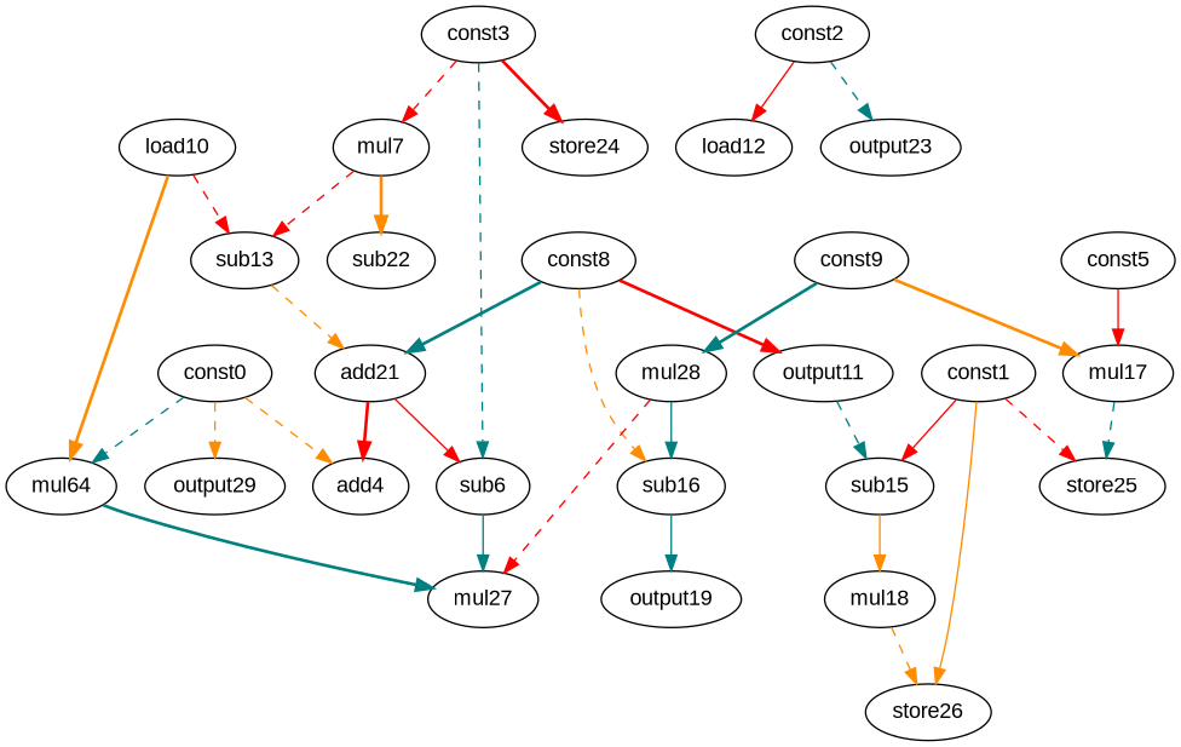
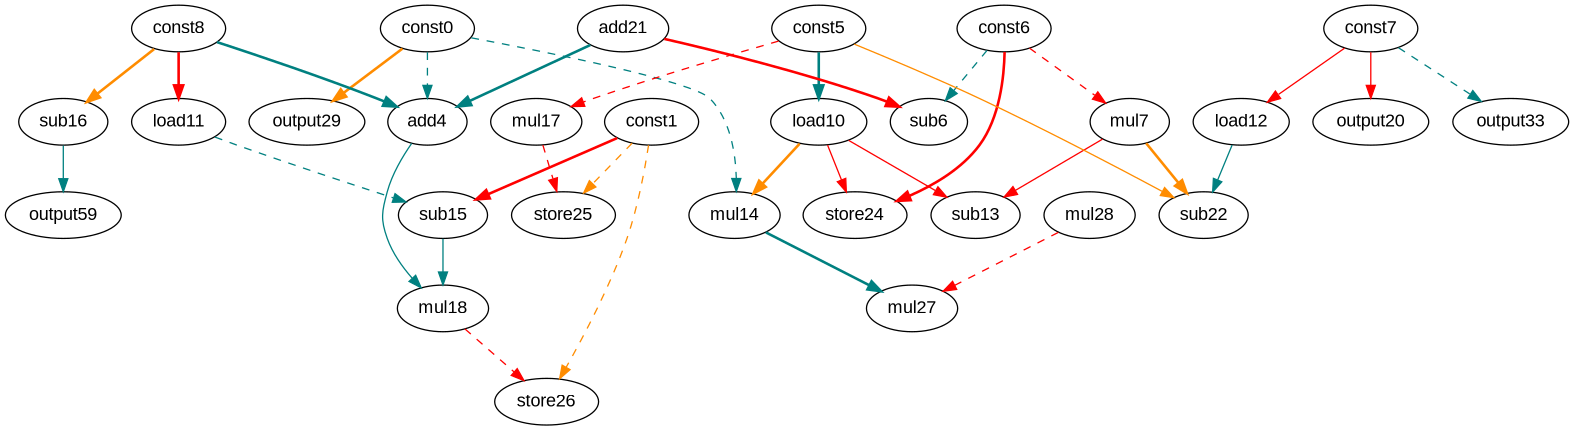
  digraph {
    fontname="Liberation Sans"
    node [fontname="Liberation Sans" opcode=const]
    edge [color=teal fontname="Liberation Sans" operand=0 style=solid]
    add4 [opcode=add]
    const0
-   mul14 [opcode=mul label=mul64]
+   mul14 [opcode=mul]
    output29 [opcode=output]
    mul18 [opcode=mul]
    mul27 [opcode=mul]
    sub15 [opcode=sub]
    const1
    store25 [opcode=store]
    store26 [opcode=store]
    load12 [opcode=load]
-   const2
-   output23 [opcode=output]
+   const2 [label=const7]
+   output20 [opcode=output]
+   output23 [opcode=output label=output33]
    sub22 [opcode=sub]
    sub6 [opcode=sub]
-   const3
+   const3 [label=const6]
    mul7 [opcode=mul]
    store24 [opcode=store]
    sub13 [opcode=sub]
    load10 [opcode=load]
    const5
    mul17 [opcode=mul]
    add21 [opcode=add]
-   load11 [opcode=load label=output11]
+   load11 [opcode=load]
    const8
    sub16 [opcode=sub]
-   output19 [opcode=output]
-   const9
+   output19 [opcode=output label=output59]
    mul28 [opcode=mul]
-   const0 -> add4 [color=darkorange style=dashed]
+   add4 -> mul18
+   const0 -> add4 [style=dashed]
    const0 -> mul14 [style=dashed]
-   const0 -> output29 [color=darkorange style=dashed]
+   const0 -> output29 [color=darkorange style=bold]
    mul14 -> mul27 [operand=1 style=bold]
-   mul18 -> store26 [color=darkorange operand=1 style=dashed]
-   sub15 -> mul18 [color=darkorange operand=1]
-   const1 -> sub15 [color=red]
-   const1 -> store25 [color=red operand=1 style=dashed]
-   const1 -> store26 [color=darkorange]
+   mul18 -> store26 [color=red operand=1 style=dashed]
+   sub15 -> mul18 [operand=1]
+   const1 -> sub15 [color=red style=bold]
+   const1 -> store25 [color=darkorange operand=1 style=dashed]
+   const1 -> store26 [color=darkorange style=dashed]
+   load12 -> sub22
    const2 -> load12 [color=red]
+   const2 -> output20 [color=red]
    const2 -> output23 [style=dashed]
-   sub6 -> mul27
    const3 -> sub6 [style=dashed]
    const3 -> mul7 [color=red style=dashed]
    const3 -> store24 [color=red operand=1 style=bold]
    mul7 -> sub22 [color=darkorange operand=1 style=bold]
-   mul7 -> sub13 [color=red operand=1 style=dashed]
-   sub13 -> add21 [color=darkorange operand=1 style=dashed]
+   mul7 -> sub13 [color=red operand=1]
    load10 -> mul14 [color=darkorange operand=1 style=bold]
-   load10 -> sub13 [color=red style=dashed]
-   const5 -> mul17 [color=red operand=1]
-   mul17 -> store25 [style=dashed]
-   add21 -> add4 [color=red operand=1 style=bold]
-   add21 -> sub6 [color=red operand=1]
+   load10 -> store24 [color=red]
+   load10 -> sub13 [color=red]
+   const5 -> sub22 [color=darkorange operand=1]
+   const5 -> load10 [style=bold]
+   const5 -> mul17 [color=red operand=1 style=dashed]
+   mul17 -> store25 [color=red style=dashed]
+   add21 -> add4 [operand=1 style=bold]
+   add21 -> sub6 [color=red operand=1 style=bold]
    load11 -> sub15 [operand=1 style=dashed]
-   const8 -> add21 [style=bold]
+   const8 -> add4 [style=bold]
    const8 -> load11 [color=red style=bold]
-   const8 -> sub16 [color=darkorange style=dashed]
+   const8 -> sub16 [color=darkorange style=bold]
    sub16 -> output19
-   const9 -> mul17 [color=darkorange style=bold]
-   const9 -> mul28 [style=bold]
    mul28 -> mul27 [color=red operand=1 style=dashed]
-   mul28 -> sub16 [operand=1]
  }
